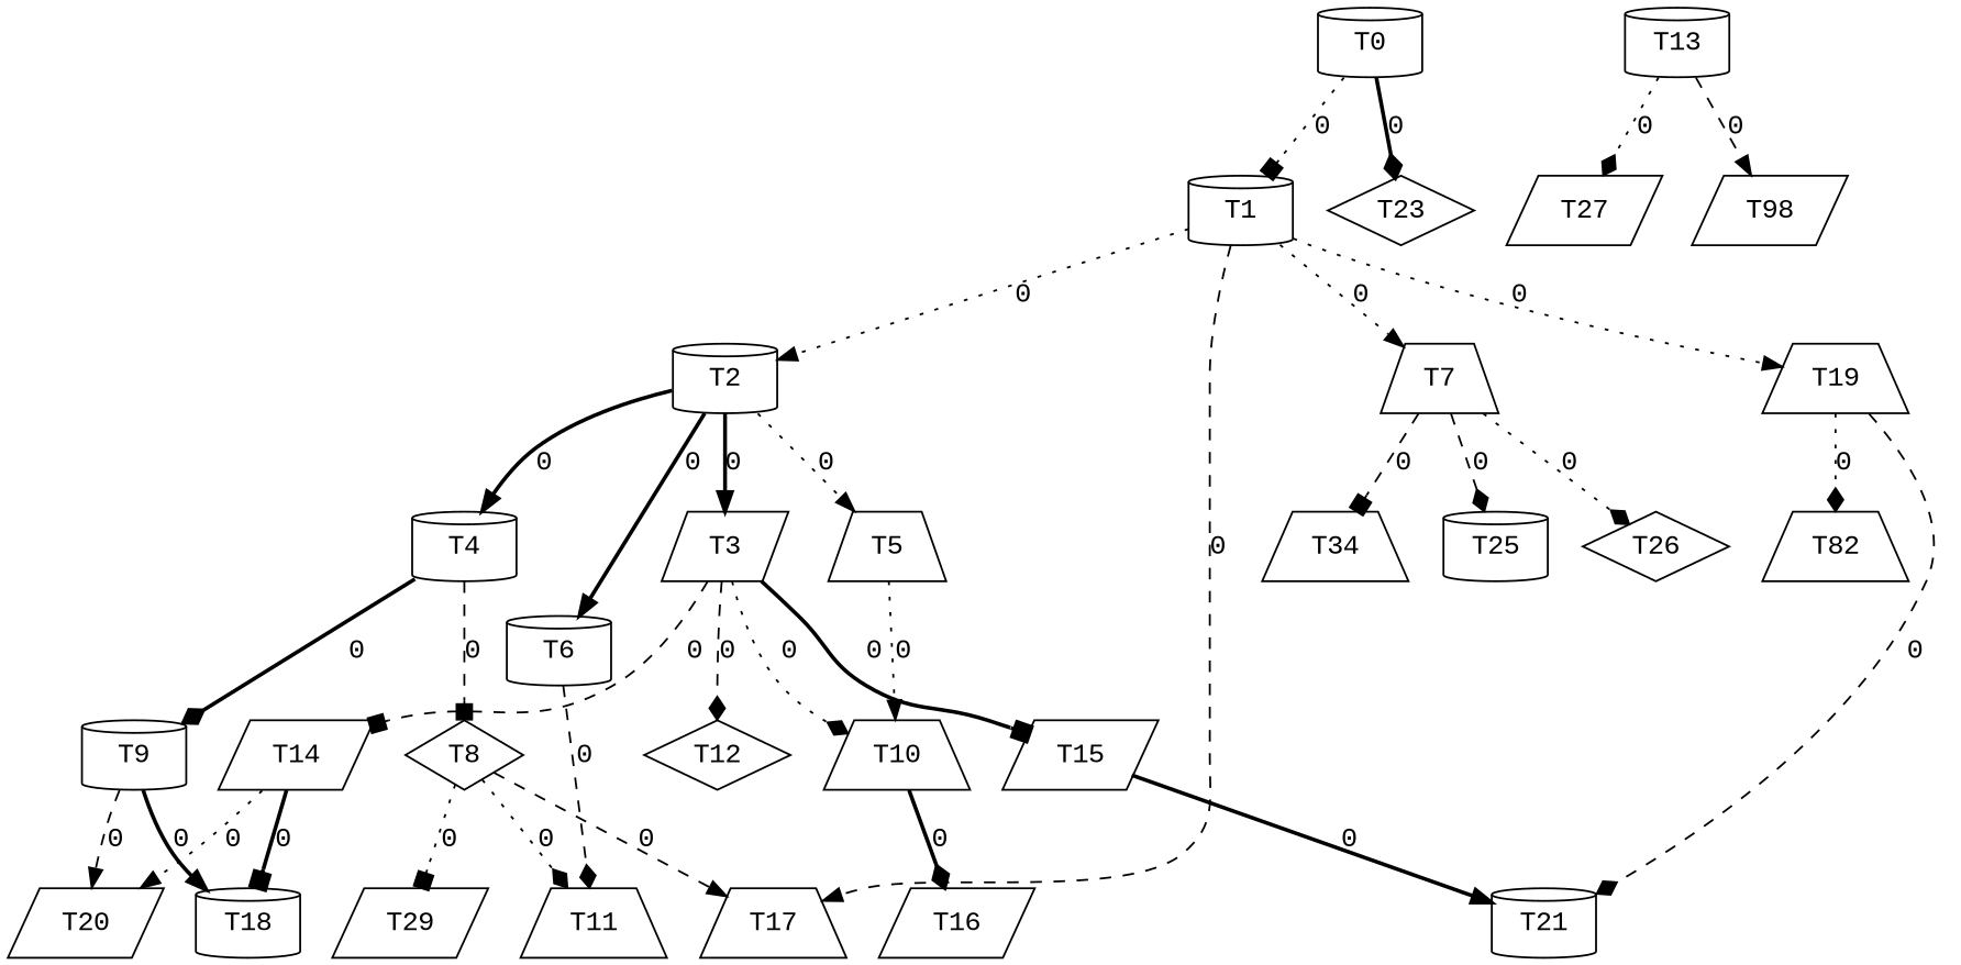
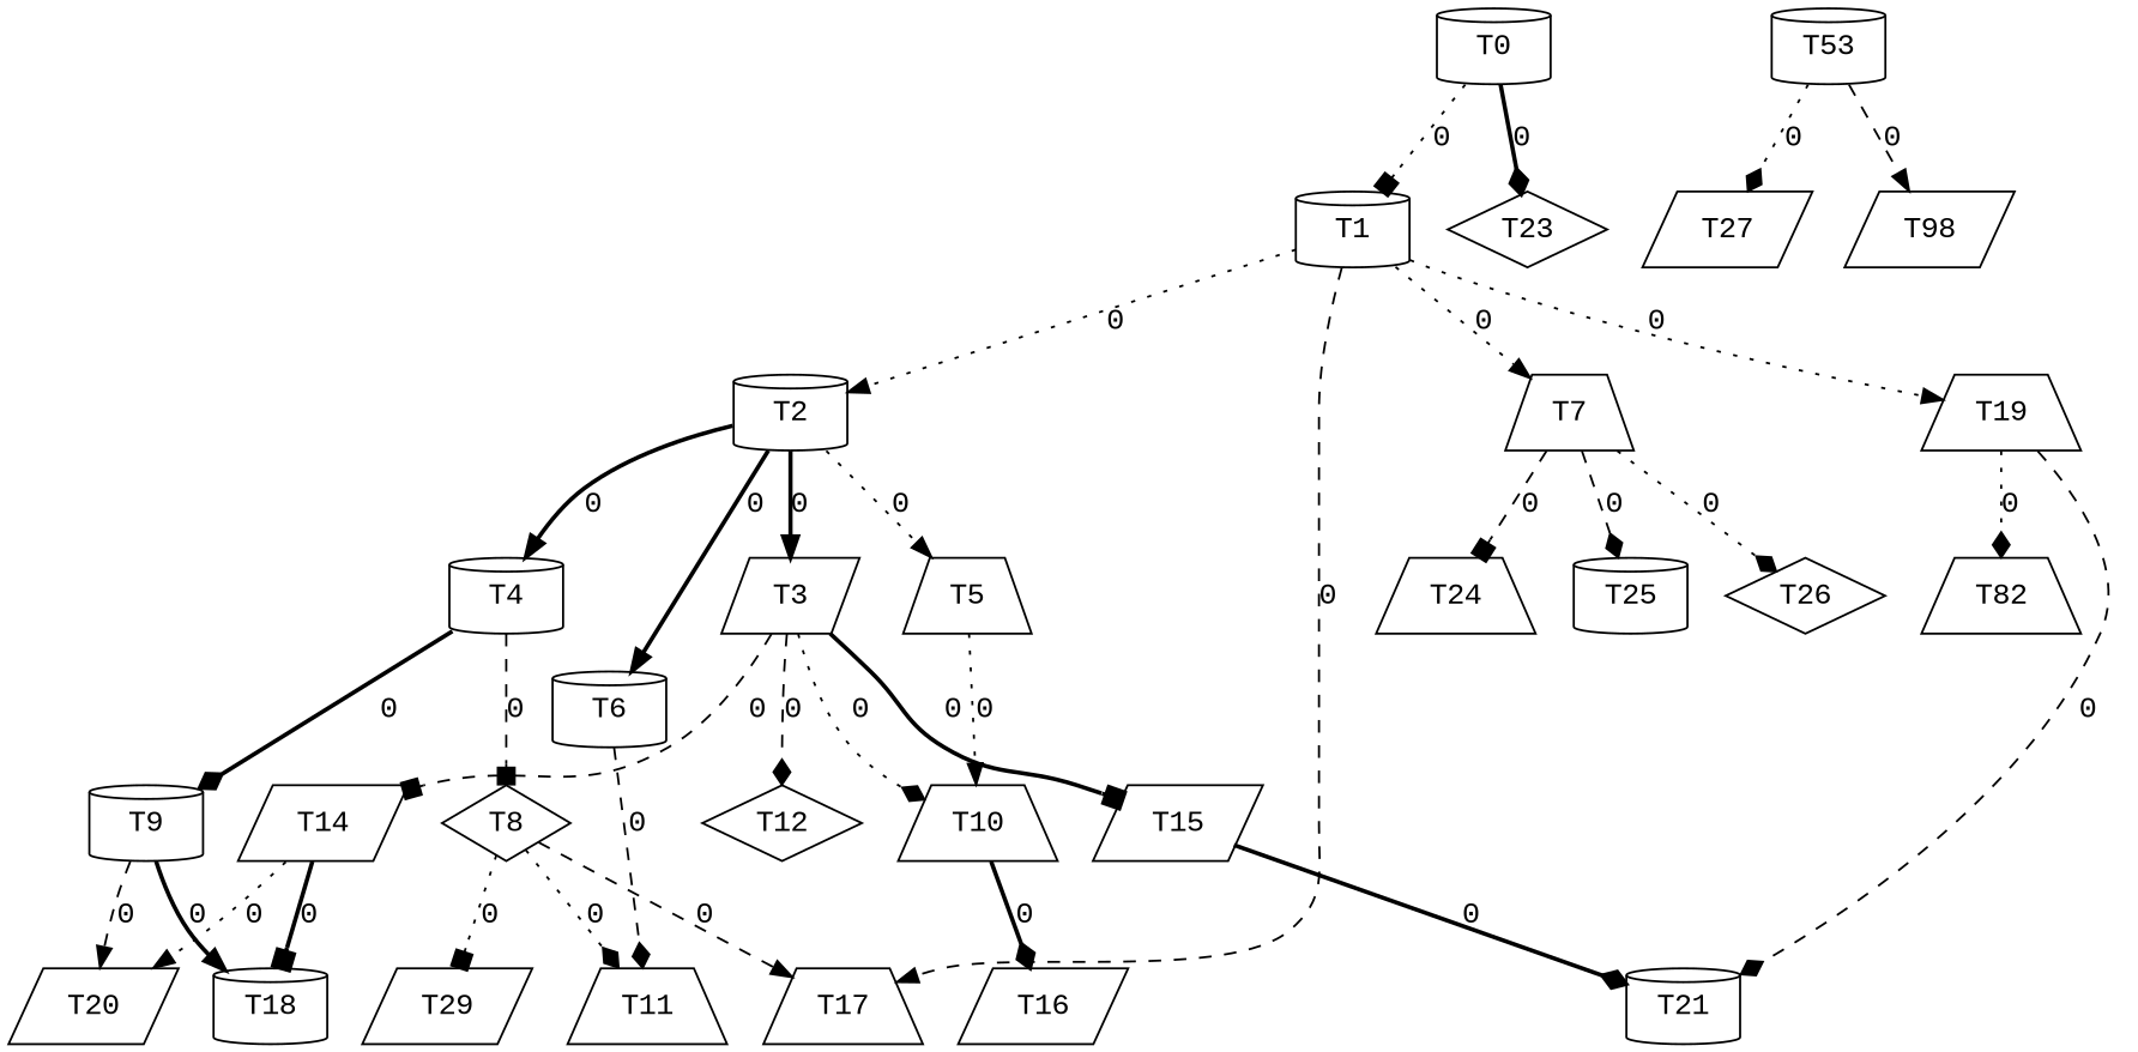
  digraph {
    fontname="Liberation Mono"
    node [fontname="Liberation Mono" shape=cylinder]
    edge [arrowhead=normal fontname="Liberation Mono" style=dotted]
    n1 [label=T0]
    n2 [label=T1]
    n3 [label=T23 shape=diamond]
    n4 [label=T2]
    n5 [label=T7 shape=trapezium]
    n6 [label=T17 shape=trapezium]
    n7 [label=T19 shape=trapezium]
    n8 [label=T3 shape=parallelogram]
    n9 [label=T4]
    n10 [label=T5 shape=trapezium]
    n11 [label=T6]
-   n12 [label=T34 shape=trapezium]
+   n12 [label=T24 shape=trapezium]
    n13 [label=T25]
    n14 [label=T26 shape=diamond]
    n15 [label=T21]
    n16 [label=T82 shape=trapezium]
    n17 [label=T12 shape=diamond]
    n18 [label=T14 shape=parallelogram]
    n19 [label=T15 shape=parallelogram]
    n20 [label=T10 shape=trapezium]
    n21 [label=T8 shape=diamond]
    n22 [label=T9]
    n23 [label=T11 shape=trapezium]
-   n24 [label=T13]
+   n24 [label=T53]
    n25 [label=T27 shape=parallelogram]
    n26 [label=T98 shape=parallelogram]
    n27 [label=T18]
    n28 [label=T20 shape=parallelogram]
    n29 [label=T29 shape=parallelogram]
    n30 [label=T16 shape=parallelogram]
    n1 -> n2 [arrowhead=box label=0]
    n1 -> n3 [arrowhead=diamond label=0 style=bold]
    n2 -> n4 [label=0]
    n2 -> n5 [label=0]
    n2 -> n6 [label=0 style=dashed]
    n2 -> n7 [label=0]
    n4 -> n8 [label=0 style=bold]
    n4 -> n9 [label=0 style=bold]
    n4 -> n10 [label=0]
    n4 -> n11 [label=0 style=bold]
    n5 -> n12 [arrowhead=box label=0 style=dashed]
    n5 -> n13 [arrowhead=diamond label=0 style=dashed]
    n5 -> n14 [arrowhead=diamond label=0]
    n7 -> n15 [arrowhead=diamond label=0 style=dashed]
    n7 -> n16 [arrowhead=diamond label=0]
    n8 -> n17 [arrowhead=diamond label=0 style=dashed]
    n8 -> n18 [arrowhead=box label=0 style=dashed]
    n8 -> n19 [arrowhead=box label=0 style=bold]
    n8 -> n20 [arrowhead=diamond label=0]
    n9 -> n21 [arrowhead=box label=0 style=dashed]
    n9 -> n22 [arrowhead=diamond label=0 style=bold]
    n10 -> n20 [label=0]
    n11 -> n23 [arrowhead=diamond label=0 style=dashed]
    n18 -> n27 [arrowhead=box label=0 style=bold]
    n18 -> n28 [label=0]
-   n19 -> n15 [label=0 style=bold]
+   n19 -> n15 [arrowhead=diamond label=0 style=bold]
    n20 -> n30 [arrowhead=diamond label=0 style=bold]
    n21 -> n6 [label=0 style=dashed]
    n21 -> n23 [arrowhead=diamond label=0]
    n21 -> n29 [arrowhead=box label=0]
    n22 -> n27 [label=0 style=bold]
    n22 -> n28 [label=0 style=dashed]
    n24 -> n25 [arrowhead=diamond label=0]
    n24 -> n26 [label=0 style=dashed]
  }
